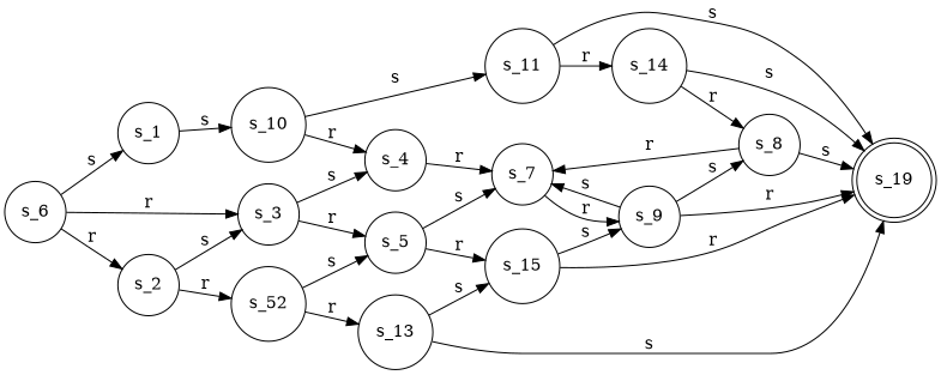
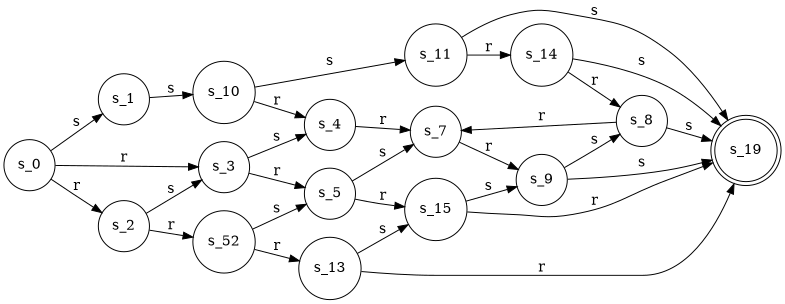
  digraph {
    fontname="DejaVu Serif"
    rankdir=LR
    node [fontname="DejaVu Serif" shape=circle]
    edge [fontname="DejaVu Serif"]
-   s_0 [label=s_6]
+   s_0
    s_1
    s_2
    s_3
    s_10
    n6 [label=s_52]
    s_4
    s_5
    s_11
    s_13
    s_7
    s_15
    s_9
    s_14
    s_8
    s_19 [shape=doublecircle]
    s_0 -> s_1 [label=s]
    s_0 -> s_2 [label=r]
    s_0 -> s_3 [label=r]
    s_1 -> s_10 [label=s]
    s_2 -> s_3 [label=s]
    s_2 -> n6 [label=r]
    s_3 -> s_4 [label=s]
    s_3 -> s_5 [label=r]
    s_10 -> s_4 [label=r]
    s_10 -> s_11 [label=s]
    n6 -> s_5 [label=s]
    n6 -> s_13 [label=r]
    s_4 -> s_7 [label=r]
    s_5 -> s_7 [label=s]
    s_5 -> s_15 [label=r]
    s_11 -> s_14 [label=r]
    s_11 -> s_19 [label=s]
    s_13 -> s_15 [label=s]
-   s_13 -> s_19 [label=s]
+   s_13 -> s_19 [label=r]
    s_7 -> s_9 [label=r]
    s_15 -> s_9 [label=s]
    s_15 -> s_19 [label=r]
-   s_9 -> s_7 [label=s]
    s_9 -> s_8 [label=s]
-   s_9 -> s_19 [label=r]
+   s_9 -> s_19 [label=s]
    s_14 -> s_8 [label=r]
    s_14 -> s_19 [label=s]
    s_8 -> s_7 [label=r]
    s_8 -> s_19 [label=s]
  }
